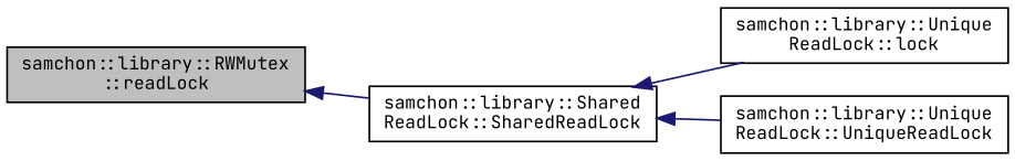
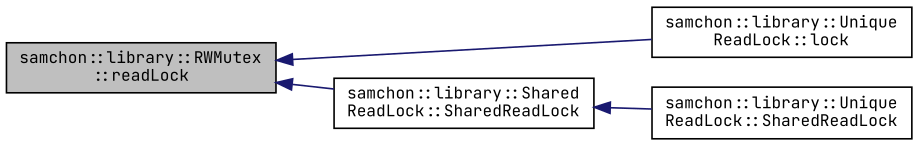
  digraph {
    fontname="JetBrains Mono"
    rankdir=LR
    node [color=black fillcolor=white fontname="JetBrains Mono" fontsize=10 shape=record style=filled]
    edge [color=midnightblue dir=back fontname="JetBrains Mono" fontsize=10 labelfontname=Helvetica labelfontsize=10 style=solid]
    n1 [fillcolor=grey75 fontcolor=black height=0.2 label="samchon::library::RWMutex\l::readLock" width=0.4]
    n2 [height=0.2 label="samchon::library::Unique\lReadLock::lock" width=0.4]
    n3 [height=0.2 label="samchon::library::Shared\lReadLock::SharedReadLock" width=0.4]
-   n4 [height=0.2 label="samchon::library::Unique\lReadLock::UniqueReadLock" width=0.4]
-   n3 -> n2
+   n4 [height=0.2 label="samchon::library::Unique\lReadLock::SharedReadLock" width=0.4]
+   n1 -> n2
    n1 -> n3
    n3 -> n4
  }
